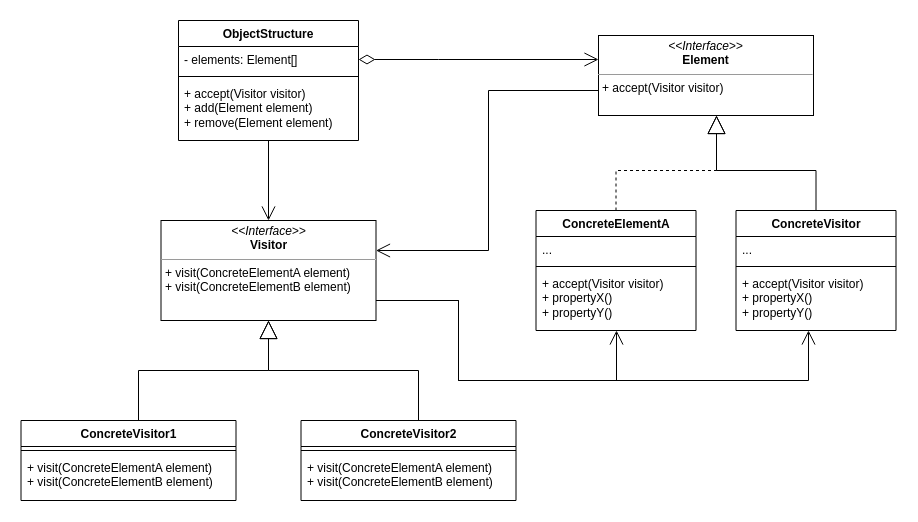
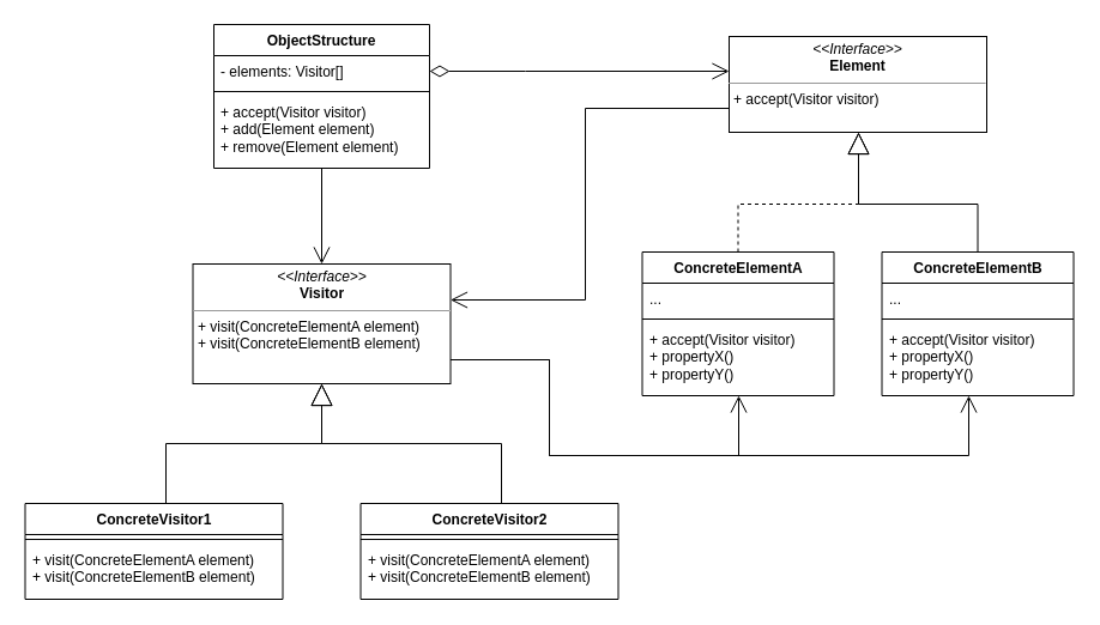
  <mxCell id="0" />
  <mxCell id="1" parent="0" />
  <mxCell id="2" value="ObjectStructure" style="swimlane;fontStyle=1;align=center;verticalAlign=top;childLayout=stackLayout;horizontal=1;startSize=26;horizontalStack=0;resizeParent=1;resizeParentMax=0;resizeLast=0;collapsible=1;marginBottom=0;whiteSpace=wrap;html=1;" vertex="1" parent="1"><mxGeometry x="178" y="20" width="180" height="120" as="geometry" /></mxCell>
- <mxCell id="3" value="- elements: Element[]" style="text;strokeColor=none;fillColor=none;align=left;verticalAlign=top;spacingLeft=4;spacingRight=4;overflow=hidden;rotatable=0;points=[[0,0.5],[1,0.5]];portConstraint=eastwest;whiteSpace=wrap;html=1;" vertex="1" parent="2"><mxGeometry y="26" width="180" height="26" as="geometry" /></mxCell>
+ <mxCell id="3" value="- elements: Visitor[]" style="text;strokeColor=none;fillColor=none;align=left;verticalAlign=top;spacingLeft=4;spacingRight=4;overflow=hidden;rotatable=0;points=[[0,0.5],[1,0.5]];portConstraint=eastwest;whiteSpace=wrap;html=1;" vertex="1" parent="2"><mxGeometry y="26" width="180" height="26" as="geometry" /></mxCell>
  <mxCell id="4" value="" style="line;strokeWidth=1;fillColor=none;align=left;verticalAlign=middle;spacingTop=-1;spacingLeft=3;spacingRight=3;rotatable=0;labelPosition=right;points=[];portConstraint=eastwest;strokeColor=inherit;" vertex="1" parent="2"><mxGeometry y="52" width="180" height="8" as="geometry" /></mxCell>
  <mxCell id="5" value="&lt;div&gt;+ accept(Visitor visitor)&lt;/div&gt;&lt;div&gt;+ add(Element element)&lt;/div&gt;&lt;div&gt;+ remove(Element element)&lt;/div&gt;" style="text;strokeColor=none;fillColor=none;align=left;verticalAlign=top;spacingLeft=4;spacingRight=4;overflow=hidden;rotatable=0;points=[[0,0.5],[1,0.5]];portConstraint=eastwest;whiteSpace=wrap;html=1;" vertex="1" parent="2"><mxGeometry y="60" width="180" height="60" as="geometry" /></mxCell>
  <mxCell id="6" value="&lt;p style=&quot;margin:0px;margin-top:4px;text-align:center;&quot;&gt;&lt;i&gt;&amp;lt;&amp;lt;Interface&amp;gt;&amp;gt;&lt;/i&gt;&lt;br&gt;&lt;b&gt;Visitor&lt;/b&gt;&lt;/p&gt;&lt;hr size=&quot;1&quot;&gt;&lt;p style=&quot;margin:0px;margin-left:4px;&quot;&gt;+ visit(ConcreteElementA element)&lt;/p&gt;&lt;p style=&quot;margin:0px;margin-left:4px;&quot;&gt;+ visit(ConcreteElementB element)&lt;/p&gt;" style="verticalAlign=top;align=left;overflow=fill;fontSize=12;fontFamily=Helvetica;html=1;whiteSpace=wrap;" vertex="1" parent="1"><mxGeometry x="160.5" y="220" width="215" height="100" as="geometry" /></mxCell>
  <mxCell id="7" value="ConcreteVisitor1" style="swimlane;fontStyle=1;align=center;verticalAlign=top;childLayout=stackLayout;horizontal=1;startSize=26;horizontalStack=0;resizeParent=1;resizeParentMax=0;resizeLast=0;collapsible=1;marginBottom=0;whiteSpace=wrap;html=1;" vertex="1" parent="1"><mxGeometry x="20.5" y="420" width="215" height="80" as="geometry" /></mxCell>
  <mxCell id="8" value="" style="line;strokeWidth=1;fillColor=none;align=left;verticalAlign=middle;spacingTop=-1;spacingLeft=3;spacingRight=3;rotatable=0;labelPosition=right;points=[];portConstraint=eastwest;strokeColor=inherit;" vertex="1" parent="7"><mxGeometry y="26" width="215" height="8" as="geometry" /></mxCell>
  <mxCell id="9" value="&lt;div&gt;+ visit(ConcreteElementA element)&lt;/div&gt;&lt;div&gt;+ visit(ConcreteElementB element)&lt;/div&gt;" style="text;strokeColor=none;fillColor=none;align=left;verticalAlign=top;spacingLeft=4;spacingRight=4;overflow=hidden;rotatable=0;points=[[0,0.5],[1,0.5]];portConstraint=eastwest;whiteSpace=wrap;html=1;" vertex="1" parent="7"><mxGeometry y="34" width="215" height="46" as="geometry" /></mxCell>
  <mxCell id="10" value="ConcreteVisitor2" style="swimlane;fontStyle=1;align=center;verticalAlign=top;childLayout=stackLayout;horizontal=1;startSize=26;horizontalStack=0;resizeParent=1;resizeParentMax=0;resizeLast=0;collapsible=1;marginBottom=0;whiteSpace=wrap;html=1;" vertex="1" parent="1"><mxGeometry x="300.5" y="420" width="215" height="80" as="geometry" /></mxCell>
  <mxCell id="11" value="" style="line;strokeWidth=1;fillColor=none;align=left;verticalAlign=middle;spacingTop=-1;spacingLeft=3;spacingRight=3;rotatable=0;labelPosition=right;points=[];portConstraint=eastwest;strokeColor=inherit;" vertex="1" parent="10"><mxGeometry y="26" width="215" height="8" as="geometry" /></mxCell>
  <mxCell id="12" value="&lt;div&gt;+ visit(ConcreteElementA element)&lt;/div&gt;&lt;div&gt;+ visit(ConcreteElementB element)&lt;/div&gt;" style="text;strokeColor=none;fillColor=none;align=left;verticalAlign=top;spacingLeft=4;spacingRight=4;overflow=hidden;rotatable=0;points=[[0,0.5],[1,0.5]];portConstraint=eastwest;whiteSpace=wrap;html=1;" vertex="1" parent="10"><mxGeometry y="34" width="215" height="46" as="geometry" /></mxCell>
  <mxCell id="13" value="" style="endArrow=block;endSize=16;endFill=0;html=1;rounded=0;edgeStyle=orthogonalEdgeStyle;" edge="1" parent="1" source="7" target="6"><mxGeometry width="160" relative="1" as="geometry"><mxPoint x="108" y="360" as="sourcePoint" /><mxPoint x="268" y="360" as="targetPoint" /><Array as="points"><mxPoint x="138" y="370" /><mxPoint x="268" y="370" /></Array></mxGeometry></mxCell>
  <mxCell id="14" value="" style="endArrow=block;endSize=16;endFill=0;html=1;rounded=0;edgeStyle=orthogonalEdgeStyle;" edge="1" parent="1" source="10" target="6"><mxGeometry width="160" relative="1" as="geometry"><mxPoint x="458" y="390" as="sourcePoint" /><mxPoint x="598" y="290" as="targetPoint" /><Array as="points"><mxPoint x="418" y="370" /><mxPoint x="268" y="370" /></Array></mxGeometry></mxCell>
  <mxCell id="15" value="" style="endArrow=open;endFill=1;endSize=12;html=1;rounded=0;" edge="1" parent="1" source="2" target="6"><mxGeometry width="160" relative="1" as="geometry"><mxPoint x="268" y="160" as="sourcePoint" /><mxPoint x="428" y="160" as="targetPoint" /></mxGeometry></mxCell>
- <mxCell id="16" value="&lt;p style=&quot;margin:0px;margin-top:4px;text-align:center;&quot;&gt;&lt;i&gt;&amp;lt;&amp;lt;Interface&amp;gt;&amp;gt;&lt;/i&gt;&lt;br&gt;&lt;b&gt;Element&lt;/b&gt;&lt;br&gt;&lt;/p&gt;&lt;hr size=&quot;1&quot;&gt;&lt;p style=&quot;margin:0px;margin-left:4px;&quot;&gt;+ accept(Visitor visitor)&lt;/p&gt;" style="verticalAlign=top;align=left;overflow=fill;fontSize=12;fontFamily=Helvetica;html=1;whiteSpace=wrap;" vertex="1" parent="1"><mxGeometry x="598" y="35" width="215" height="80" as="geometry" /></mxCell>
+ <mxCell id="16" value="&lt;p style=&quot;margin:0px;margin-top:4px;text-align:center;&quot;&gt;&lt;i&gt;&amp;lt;&amp;lt;Interface&amp;gt;&amp;gt;&lt;/i&gt;&lt;br&gt;&lt;b&gt;Element&lt;/b&gt;&lt;br&gt;&lt;/p&gt;&lt;hr size=&quot;1&quot;&gt;&lt;p style=&quot;margin:0px;margin-left:4px;&quot;&gt;+ accept(Visitor visitor)&lt;/p&gt;" style="verticalAlign=top;align=left;overflow=fill;fontSize=12;fontFamily=Helvetica;html=1;whiteSpace=wrap;" vertex="1" parent="1"><mxGeometry x="608" y="30" width="215" height="80" as="geometry" /></mxCell>
  <mxCell id="17" value="" style="endArrow=open;endFill=1;endSize=12;html=1;rounded=0;edgeStyle=orthogonalEdgeStyle;" edge="1" parent="1" source="16" target="6"><mxGeometry width="160" relative="1" as="geometry"><mxPoint x="448" y="170" as="sourcePoint" /><mxPoint x="448" y="250" as="targetPoint" /><Array as="points"><mxPoint x="488" y="90" /><mxPoint x="488" y="250" /></Array></mxGeometry></mxCell>
  <mxCell id="18" value="" style="endArrow=open;html=1;endSize=12;startArrow=diamondThin;startSize=14;startFill=0;edgeStyle=orthogonalEdgeStyle;rounded=0;" edge="1" parent="1" source="3" target="16"><mxGeometry relative="1" as="geometry"><mxPoint x="368" y="-20" as="sourcePoint" /><mxPoint x="528" y="-20" as="targetPoint" /><Array as="points"><mxPoint x="438" y="59" /><mxPoint x="438" y="59" /></Array><mxPoint as="offset" /></mxGeometry></mxCell>
  <mxCell id="19" value="ConcreteElementA" style="swimlane;fontStyle=1;align=center;verticalAlign=top;childLayout=stackLayout;horizontal=1;startSize=26;horizontalStack=0;resizeParent=1;resizeParentMax=0;resizeLast=0;collapsible=1;marginBottom=0;whiteSpace=wrap;html=1;" vertex="1" parent="1"><mxGeometry x="535.5" y="210" width="160" height="120" as="geometry" /></mxCell>
  <mxCell id="20" value="..." style="text;strokeColor=none;fillColor=none;align=left;verticalAlign=top;spacingLeft=4;spacingRight=4;overflow=hidden;rotatable=0;points=[[0,0.5],[1,0.5]];portConstraint=eastwest;whiteSpace=wrap;html=1;" vertex="1" parent="19"><mxGeometry y="26" width="160" height="26" as="geometry" /></mxCell>
  <mxCell id="21" value="" style="line;strokeWidth=1;fillColor=none;align=left;verticalAlign=middle;spacingTop=-1;spacingLeft=3;spacingRight=3;rotatable=0;labelPosition=right;points=[];portConstraint=eastwest;strokeColor=inherit;" vertex="1" parent="19"><mxGeometry y="52" width="160" height="8" as="geometry" /></mxCell>
  <mxCell id="22" value="&lt;div&gt;+ accept(Visitor visitor)&lt;br&gt;&lt;/div&gt;&lt;div&gt;+ propertyX()&lt;/div&gt;&lt;div&gt;+ propertyY()&lt;br&gt;&lt;/div&gt;&lt;div&gt;&lt;br&gt;&lt;/div&gt;" style="text;strokeColor=none;fillColor=none;align=left;verticalAlign=top;spacingLeft=4;spacingRight=4;overflow=hidden;rotatable=0;points=[[0,0.5],[1,0.5]];portConstraint=eastwest;whiteSpace=wrap;html=1;" vertex="1" parent="19"><mxGeometry y="60" width="160" height="60" as="geometry" /></mxCell>
- <mxCell id="23" value="ConcreteVisitor" style="swimlane;fontStyle=1;align=center;verticalAlign=top;childLayout=stackLayout;horizontal=1;startSize=26;horizontalStack=0;resizeParent=1;resizeParentMax=0;resizeLast=0;collapsible=1;marginBottom=0;whiteSpace=wrap;html=1;" vertex="1" parent="1"><mxGeometry x="735.5" y="210" width="160" height="120" as="geometry" /></mxCell>
+ <mxCell id="23" value="ConcreteElementB" style="swimlane;fontStyle=1;align=center;verticalAlign=top;childLayout=stackLayout;horizontal=1;startSize=26;horizontalStack=0;resizeParent=1;resizeParentMax=0;resizeLast=0;collapsible=1;marginBottom=0;whiteSpace=wrap;html=1;" vertex="1" parent="1"><mxGeometry x="735.5" y="210" width="160" height="120" as="geometry" /></mxCell>
  <mxCell id="24" value="..." style="text;strokeColor=none;fillColor=none;align=left;verticalAlign=top;spacingLeft=4;spacingRight=4;overflow=hidden;rotatable=0;points=[[0,0.5],[1,0.5]];portConstraint=eastwest;whiteSpace=wrap;html=1;" vertex="1" parent="23"><mxGeometry y="26" width="160" height="26" as="geometry" /></mxCell>
  <mxCell id="25" value="" style="line;strokeWidth=1;fillColor=none;align=left;verticalAlign=middle;spacingTop=-1;spacingLeft=3;spacingRight=3;rotatable=0;labelPosition=right;points=[];portConstraint=eastwest;strokeColor=inherit;" vertex="1" parent="23"><mxGeometry y="52" width="160" height="8" as="geometry" /></mxCell>
  <mxCell id="26" value="&lt;div&gt;+ accept(Visitor visitor)&lt;br&gt;&lt;/div&gt;&lt;div&gt;+ propertyX()&lt;/div&gt;&lt;div&gt;+ propertyY()&lt;br&gt;&lt;/div&gt;&lt;div&gt;&lt;br&gt;&lt;/div&gt;" style="text;strokeColor=none;fillColor=none;align=left;verticalAlign=top;spacingLeft=4;spacingRight=4;overflow=hidden;rotatable=0;points=[[0,0.5],[1,0.5]];portConstraint=eastwest;whiteSpace=wrap;html=1;" vertex="1" parent="23"><mxGeometry y="60" width="160" height="60" as="geometry" /></mxCell>
  <mxCell id="27" value="" style="endArrow=block;endSize=16;endFill=0;html=1;rounded=0;edgeStyle=orthogonalEdgeStyle;dashed=1;" edge="1" parent="1" source="19" target="16"><mxGeometry width="160" relative="1" as="geometry"><mxPoint x="538" y="370" as="sourcePoint" /><mxPoint x="698" y="370" as="targetPoint" /><Array as="points"><mxPoint x="616" y="170" /><mxPoint x="716" y="170" /></Array></mxGeometry></mxCell>
  <mxCell id="28" value="" style="endArrow=block;endSize=16;endFill=0;html=1;rounded=0;edgeStyle=orthogonalEdgeStyle;" edge="1" parent="1" source="23" target="16"><mxGeometry width="160" relative="1" as="geometry"><mxPoint x="788" y="390" as="sourcePoint" /><mxPoint x="948" y="390" as="targetPoint" /><Array as="points"><mxPoint x="816" y="170" /><mxPoint x="716" y="170" /></Array></mxGeometry></mxCell>
  <mxCell id="29" value="" style="endArrow=open;endFill=1;endSize=12;html=1;rounded=0;edgeStyle=orthogonalEdgeStyle;" edge="1" parent="1" source="6" target="19"><mxGeometry width="160" relative="1" as="geometry"><mxPoint x="870" y="440" as="sourcePoint" /><mxPoint x="638" y="600" as="targetPoint" /><Array as="points"><mxPoint x="458" y="300" /><mxPoint x="458" y="380" /><mxPoint x="616" y="380" /></Array></mxGeometry></mxCell>
  <mxCell id="30" value="" style="endArrow=open;endFill=1;endSize=12;html=1;rounded=0;edgeStyle=orthogonalEdgeStyle;" edge="1" parent="1" source="6" target="23"><mxGeometry width="160" relative="1" as="geometry"><mxPoint x="386" y="310" as="sourcePoint" /><mxPoint x="626" y="340" as="targetPoint" /><Array as="points"><mxPoint x="458" y="300" /><mxPoint x="458" y="380" /><mxPoint x="808" y="380" /></Array></mxGeometry></mxCell>
